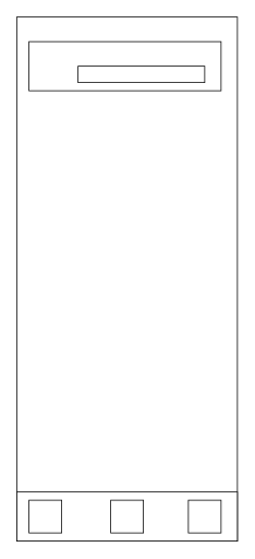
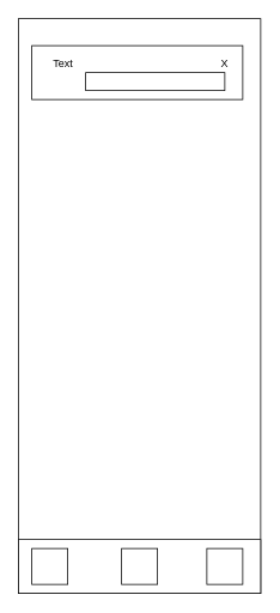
  <mxCell id="0" />
  <mxCell id="1" parent="0" />
  <mxCell id="2" value="" style="rounded=0;whiteSpace=wrap;html=1;" vertex="1" parent="1"><mxGeometry x="20" y="20" width="270" height="640" as="geometry" /></mxCell>
  <mxCell id="3" value="" style="rounded=0;whiteSpace=wrap;html=1;" vertex="1" parent="1"><mxGeometry x="35" y="50" width="235" height="60" as="geometry" /></mxCell>
+ <mxCell id="4" value="Text" style="text;html=1;strokeColor=none;fillColor=none;align=center;verticalAlign=middle;whiteSpace=wrap;rounded=0;" vertex="1" parent="1"><mxGeometry x="50" y="60" width="40" height="20" as="geometry" /></mxCell>
  <mxCell id="5" value="" style="rounded=0;whiteSpace=wrap;html=1;" vertex="1" parent="1"><mxGeometry x="95" y="80" width="155" height="20" as="geometry" /></mxCell>
  <mxCell id="6" value="" style="rounded=0;whiteSpace=wrap;html=1;" vertex="1" parent="1"><mxGeometry x="20" y="600" width="270" height="60" as="geometry" /></mxCell>
  <mxCell id="7" value="" style="rounded=0;whiteSpace=wrap;html=1;" vertex="1" parent="1"><mxGeometry x="35" y="610" width="40" height="40" as="geometry" /></mxCell>
  <mxCell id="8" value="" style="rounded=0;whiteSpace=wrap;html=1;" vertex="1" parent="1"><mxGeometry x="135" y="610" width="40" height="40" as="geometry" /></mxCell>
+ <mxCell id="9" value="X" style="text;html=1;strokeColor=none;fillColor=none;align=center;verticalAlign=middle;whiteSpace=wrap;rounded=0;" vertex="1" parent="1"><mxGeometry x="230" y="60" width="40" height="20" as="geometry" /></mxCell>
  <mxCell id="10" value="" style="rounded=0;whiteSpace=wrap;html=1;" vertex="1" parent="1"><mxGeometry x="230" y="610" width="40" height="40" as="geometry" /></mxCell>
